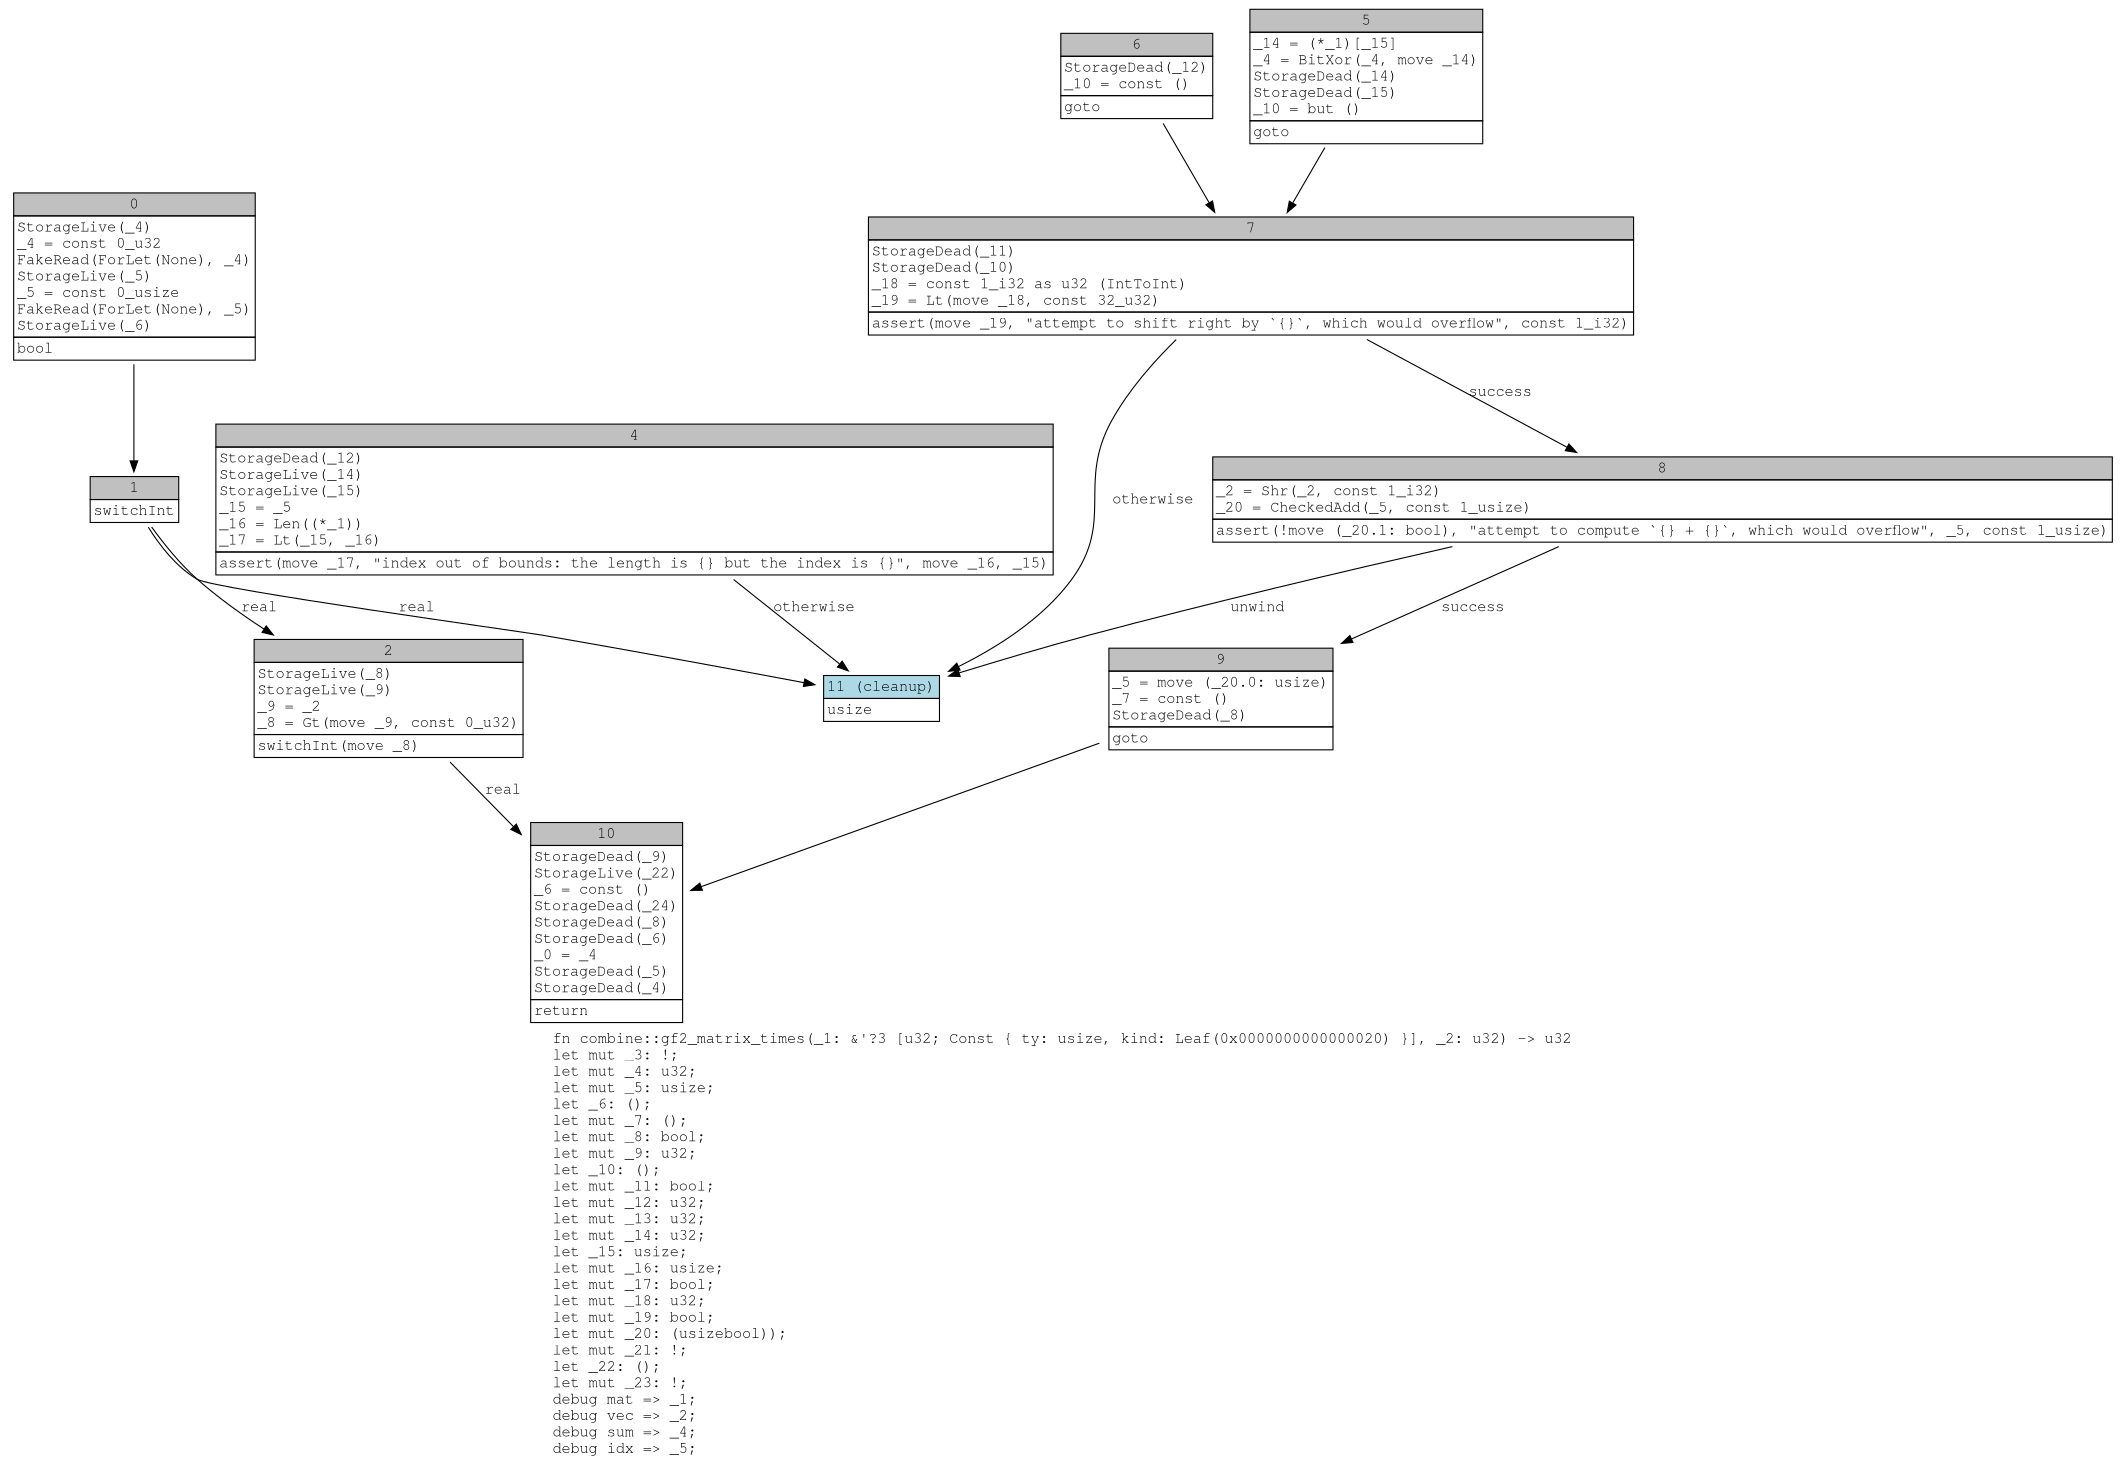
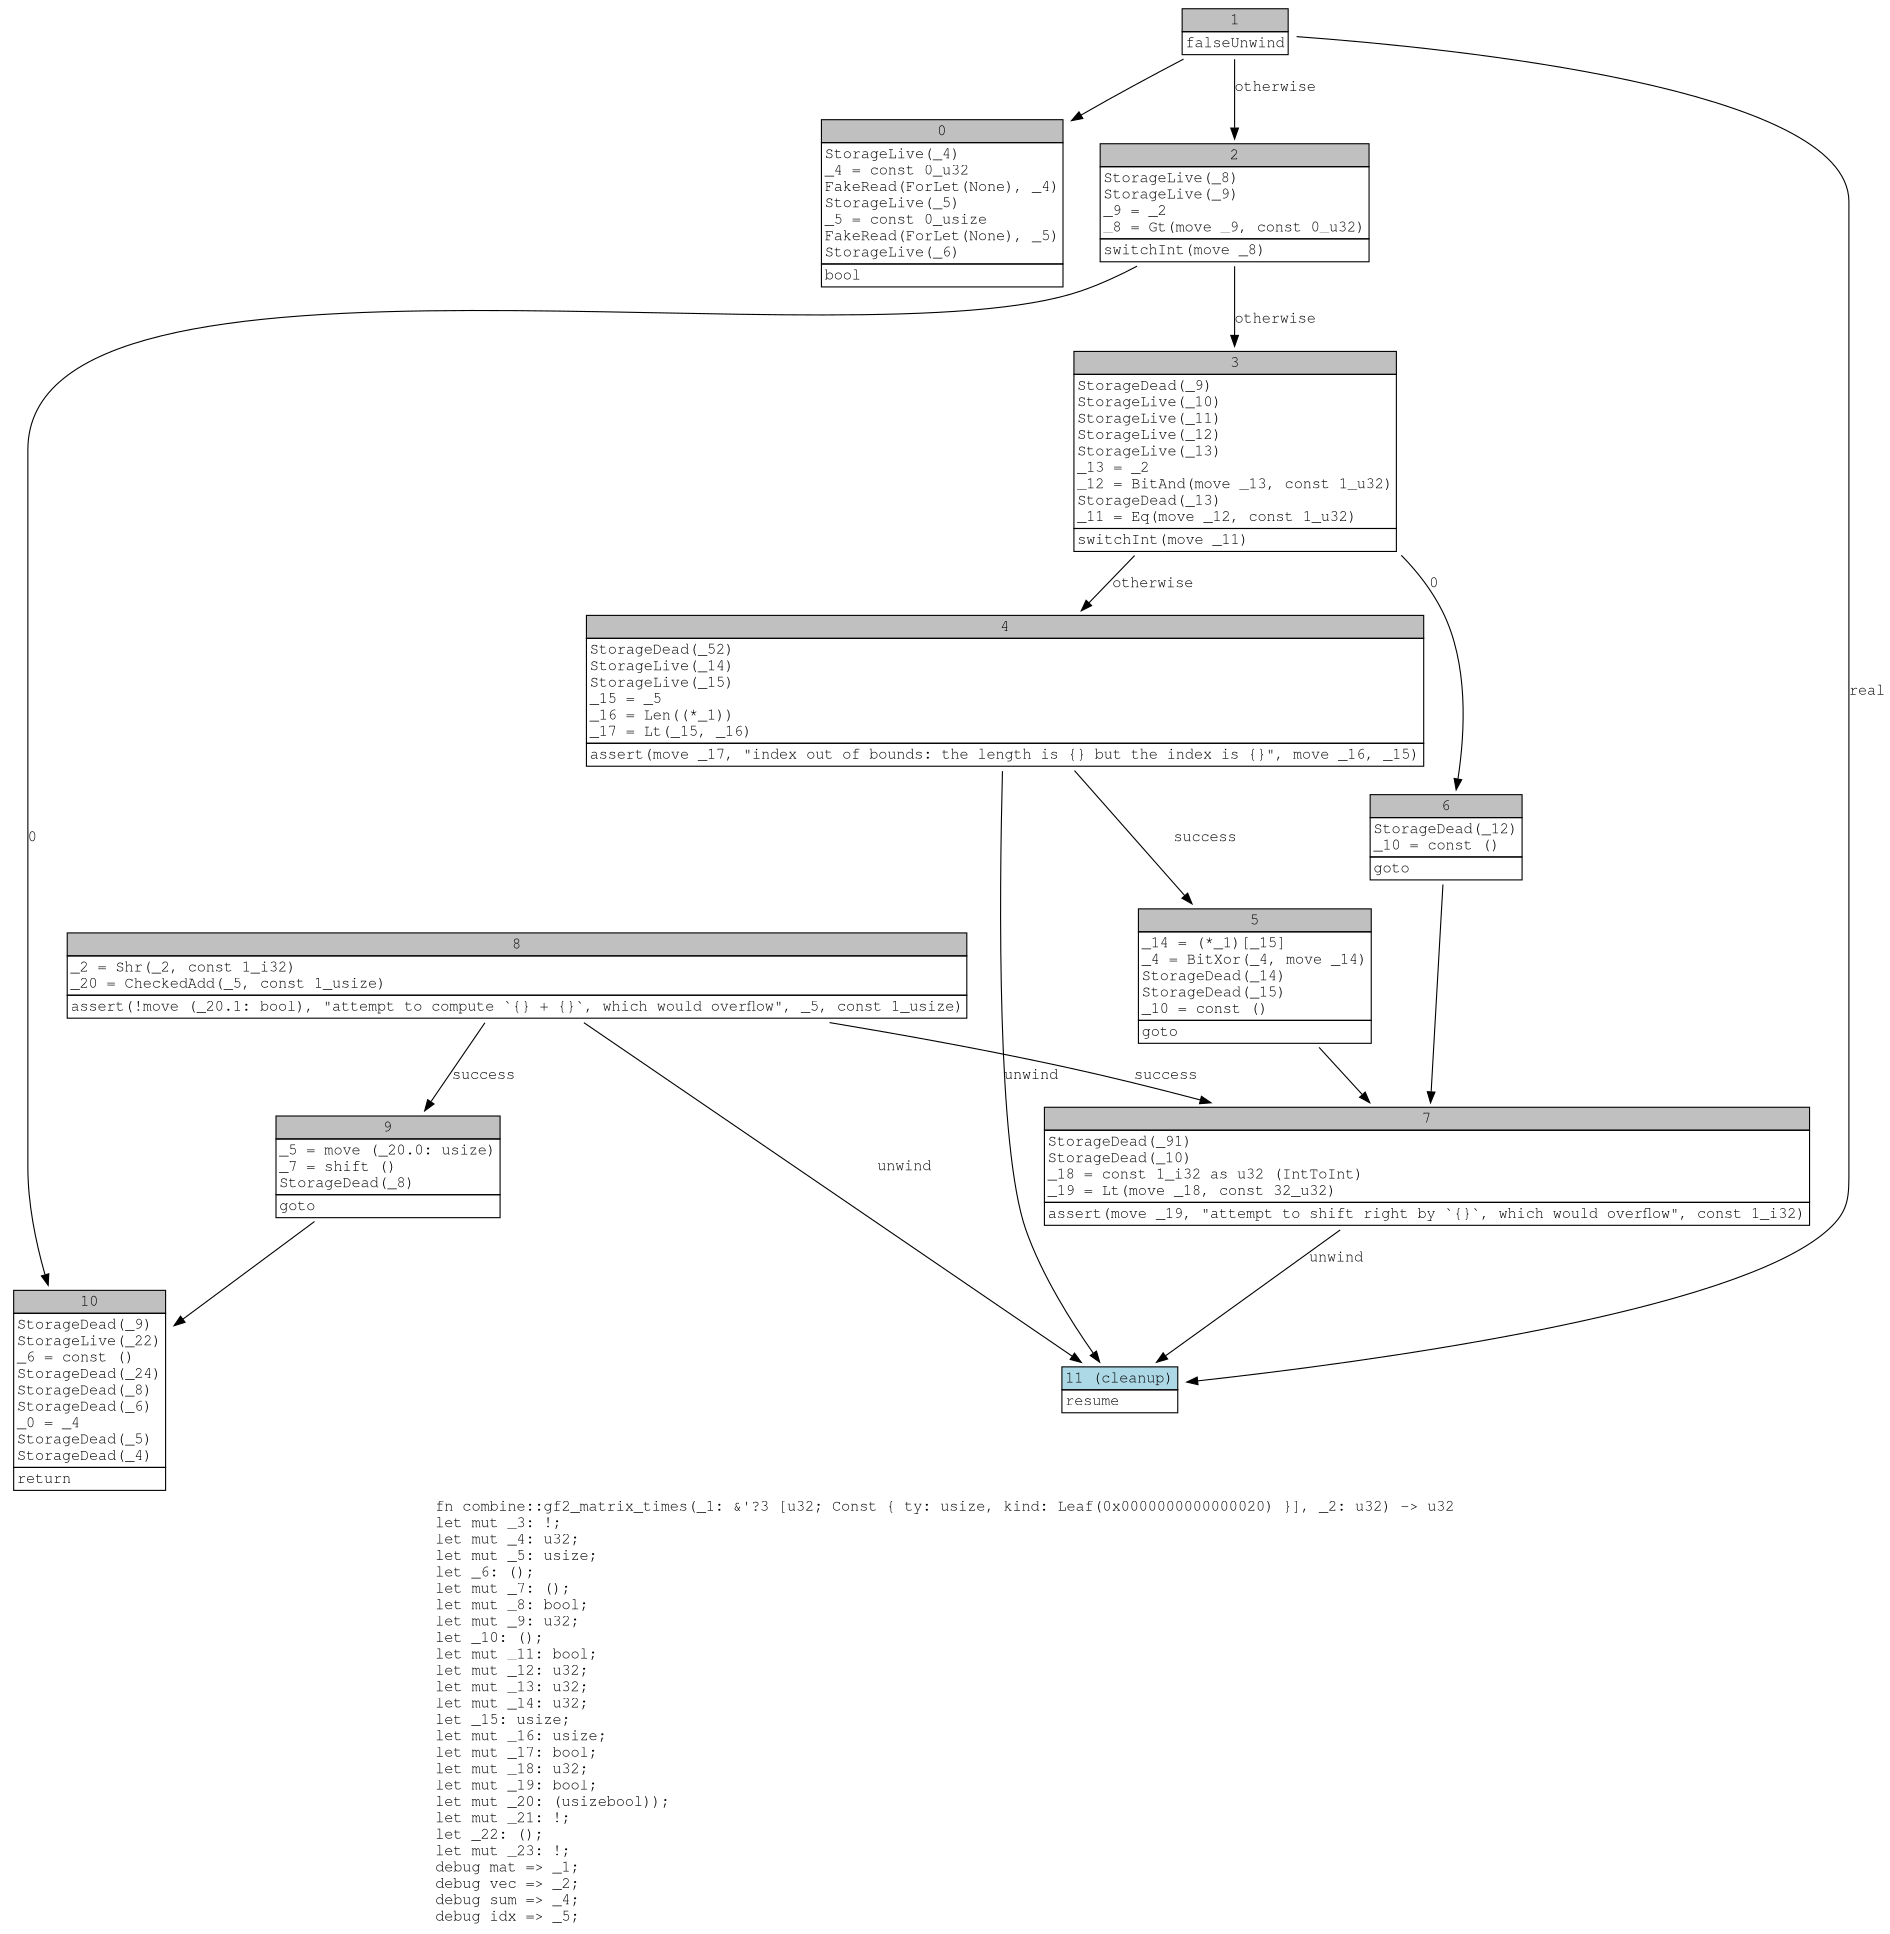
  digraph {
    fontname="Courier, monospace"
    label=<fn combine::gf2_matrix_times(_1: &amp;'?3 [u32; Const { ty: usize, kind: Leaf(0x0000000000000020) }], _2: u32) -&gt; u32<br align="left"/>let mut _3: !;<br align="left"/>let mut _4: u32;<br align="left"/>let mut _5: usize;<br align="left"/>let _6: ();<br align="left"/>let mut _7: ();<br align="left"/>let mut _8: bool;<br align="left"/>let mut _9: u32;<br align="left"/>let _10: ();<br align="left"/>let mut _11: bool;<br align="left"/>let mut _12: u32;<br align="left"/>let mut _13: u32;<br align="left"/>let mut _14: u32;<br align="left"/>let _15: usize;<br align="left"/>let mut _16: usize;<br align="left"/>let mut _17: bool;<br align="left"/>let mut _18: u32;<br align="left"/>let mut _19: bool;<br align="left"/>let mut _20: (usizebool));<br align="left"/>let mut _21: !;<br align="left"/>let _22: ();<br align="left"/>let mut _23: !;<br align="left"/>debug mat =&gt; _1;<br align="left"/>debug vec =&gt; _2;<br align="left"/>debug sum =&gt; _4;<br align="left"/>debug idx =&gt; _5;<br align="left"/>>
    node [fontname="Courier, monospace" shape=none]
    edge [fontname="Courier, monospace"]
    n1 [label=<<table border="0" cellborder="1" cellspacing="0"><tr><td bgcolor="gray" align="center" colspan="1">0</td></tr><tr><td align="left" balign="left">StorageLive(_4)<br/>_4 = const 0_u32<br/>FakeRead(ForLet(None), _4)<br/>StorageLive(_5)<br/>_5 = const 0_usize<br/>FakeRead(ForLet(None), _5)<br/>StorageLive(_6)<br/></td></tr><tr><td align="left">bool</td></tr></table>>]
-   n2 [label=<<table border="0" cellborder="1" cellspacing="0"><tr><td bgcolor="gray" align="center" colspan="1">1</td></tr><tr><td align="left">switchInt</td></tr></table>>]
+   n2 [label=<<table border="0" cellborder="1" cellspacing="0"><tr><td bgcolor="gray" align="center" colspan="1">1</td></tr><tr><td align="left">falseUnwind</td></tr></table>>]
    n3 [label=<<table border="0" cellborder="1" cellspacing="0"><tr><td bgcolor="gray" align="center" colspan="1">2</td></tr><tr><td align="left" balign="left">StorageLive(_8)<br/>StorageLive(_9)<br/>_9 = _2<br/>_8 = Gt(move _9, const 0_u32)<br/></td></tr><tr><td align="left">switchInt(move _8)</td></tr></table>>]
-   n4 [label=<<table border="0" cellborder="1" cellspacing="0"><tr><td bgcolor="lightblue" align="center" colspan="1">11 (cleanup)</td></tr><tr><td align="left">usize</td></tr></table>>]
+   n4 [label=<<table border="0" cellborder="1" cellspacing="0"><tr><td bgcolor="lightblue" align="center" colspan="1">11 (cleanup)</td></tr><tr><td align="left">resume</td></tr></table>>]
+   n5 [label=<<table border="0" cellborder="1" cellspacing="0"><tr><td bgcolor="gray" align="center" colspan="1">3</td></tr><tr><td align="left" balign="left">StorageDead(_9)<br/>StorageLive(_10)<br/>StorageLive(_11)<br/>StorageLive(_12)<br/>StorageLive(_13)<br/>_13 = _2<br/>_12 = BitAnd(move _13, const 1_u32)<br/>StorageDead(_13)<br/>_11 = Eq(move _12, const 1_u32)<br/></td></tr><tr><td align="left">switchInt(move _11)</td></tr></table>>]
    n6 [label=<<table border="0" cellborder="1" cellspacing="0"><tr><td bgcolor="gray" align="center" colspan="1">10</td></tr><tr><td align="left" balign="left">StorageDead(_9)<br/>StorageLive(_22)<br/>_6 = const ()<br/>StorageDead(_24)<br/>StorageDead(_8)<br/>StorageDead(_6)<br/>_0 = _4<br/>StorageDead(_5)<br/>StorageDead(_4)<br/></td></tr><tr><td align="left">return</td></tr></table>>]
-   n7 [label=<<table border="0" cellborder="1" cellspacing="0"><tr><td bgcolor="gray" align="center" colspan="1">4</td></tr><tr><td align="left" balign="left">StorageDead(_12)<br/>StorageLive(_14)<br/>StorageLive(_15)<br/>_15 = _5<br/>_16 = Len((*_1))<br/>_17 = Lt(_15, _16)<br/></td></tr><tr><td align="left">assert(move _17, &quot;index out of bounds: the length is {} but the index is {}&quot;, move _16, _15)</td></tr></table>>]
+   n7 [label=<<table border="0" cellborder="1" cellspacing="0"><tr><td bgcolor="gray" align="center" colspan="1">4</td></tr><tr><td align="left" balign="left">StorageDead(_52)<br/>StorageLive(_14)<br/>StorageLive(_15)<br/>_15 = _5<br/>_16 = Len((*_1))<br/>_17 = Lt(_15, _16)<br/></td></tr><tr><td align="left">assert(move _17, &quot;index out of bounds: the length is {} but the index is {}&quot;, move _16, _15)</td></tr></table>>]
    n8 [label=<<table border="0" cellborder="1" cellspacing="0"><tr><td bgcolor="gray" align="center" colspan="1">6</td></tr><tr><td align="left" balign="left">StorageDead(_12)<br/>_10 = const ()<br/></td></tr><tr><td align="left">goto</td></tr></table>>]
-   n9 [label=<<table border="0" cellborder="1" cellspacing="0"><tr><td bgcolor="gray" align="center" colspan="1">5</td></tr><tr><td align="left" balign="left">_14 = (*_1)[_15]<br/>_4 = BitXor(_4, move _14)<br/>StorageDead(_14)<br/>StorageDead(_15)<br/>_10 = but ()<br/></td></tr><tr><td align="left">goto</td></tr></table>>]
-   n10 [label=<<table border="0" cellborder="1" cellspacing="0"><tr><td bgcolor="gray" align="center" colspan="1">7</td></tr><tr><td align="left" balign="left">StorageDead(_11)<br/>StorageDead(_10)<br/>_18 = const 1_i32 as u32 (IntToInt)<br/>_19 = Lt(move _18, const 32_u32)<br/></td></tr><tr><td align="left">assert(move _19, &quot;attempt to shift right by `{}`, which would overflow&quot;, const 1_i32)</td></tr></table>>]
+   n9 [label=<<table border="0" cellborder="1" cellspacing="0"><tr><td bgcolor="gray" align="center" colspan="1">5</td></tr><tr><td align="left" balign="left">_14 = (*_1)[_15]<br/>_4 = BitXor(_4, move _14)<br/>StorageDead(_14)<br/>StorageDead(_15)<br/>_10 = const ()<br/></td></tr><tr><td align="left">goto</td></tr></table>>]
+   n10 [label=<<table border="0" cellborder="1" cellspacing="0"><tr><td bgcolor="gray" align="center" colspan="1">7</td></tr><tr><td align="left" balign="left">StorageDead(_91)<br/>StorageDead(_10)<br/>_18 = const 1_i32 as u32 (IntToInt)<br/>_19 = Lt(move _18, const 32_u32)<br/></td></tr><tr><td align="left">assert(move _19, &quot;attempt to shift right by `{}`, which would overflow&quot;, const 1_i32)</td></tr></table>>]
    n11 [label=<<table border="0" cellborder="1" cellspacing="0"><tr><td bgcolor="gray" align="center" colspan="1">8</td></tr><tr><td align="left" balign="left">_2 = Shr(_2, const 1_i32)<br/>_20 = CheckedAdd(_5, const 1_usize)<br/></td></tr><tr><td align="left">assert(!move (_20.1: bool), &quot;attempt to compute `{} + {}`, which would overflow&quot;, _5, const 1_usize)</td></tr></table>>]
-   n12 [label=<<table border="0" cellborder="1" cellspacing="0"><tr><td bgcolor="gray" align="center" colspan="1">9</td></tr><tr><td align="left" balign="left">_5 = move (_20.0: usize)<br/>_7 = const ()<br/>StorageDead(_8)<br/></td></tr><tr><td align="left">goto</td></tr></table>>]
-   n1 -> n2
-   n2 -> n3 [label=real]
+   n12 [label=<<table border="0" cellborder="1" cellspacing="0"><tr><td bgcolor="gray" align="center" colspan="1">9</td></tr><tr><td align="left" balign="left">_5 = move (_20.0: usize)<br/>_7 = shift ()<br/>StorageDead(_8)<br/></td></tr><tr><td align="left">goto</td></tr></table>>]
+   n2 -> n1
+   n2 -> n3 [label=otherwise]
    n2 -> n4 [label=real]
-   n3 -> n6 [label=real]
-   n7 -> n4 [label=otherwise]
+   n3 -> n5 [label=otherwise]
+   n3 -> n6 [label=0]
+   n5 -> n7 [label=otherwise]
+   n5 -> n8 [label=0]
+   n7 -> n4 [label=unwind]
+   n7 -> n9 [label=success]
    n8 -> n10
    n9 -> n10
-   n10 -> n4 [label=otherwise]
-   n10 -> n11 [label=success]
+   n10 -> n4 [label=unwind]
+   n11 -> n10 [label=success]
    n11 -> n4 [label=unwind]
    n11 -> n12 [label=success]
    n12 -> n6
  }
